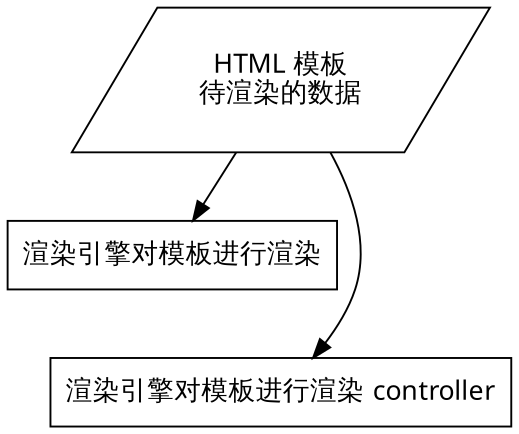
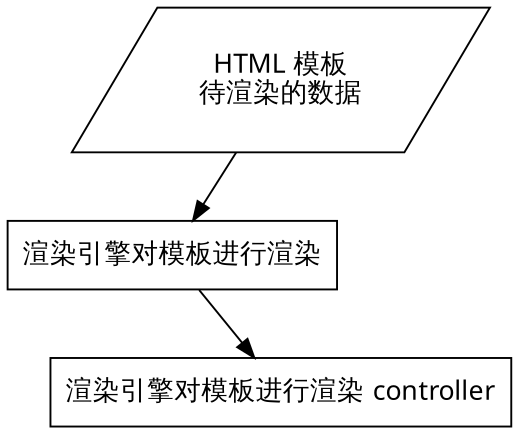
  digraph {
    fontname="Noto Sans"
    node [fontname="Noto Sans" shape=box]
    edge [fontname="Noto Sans"]
    n1 [label="HTML 模板\n待渲染的数据" shape=parallelogram]
    n2 [label="渲染引擎对模板进行渲染\n"]
    n3 [label="渲染引擎对模板进行渲染 controller"]
    n1 -> n2
-   n1 -> n3
+   n2 -> n3
  }
